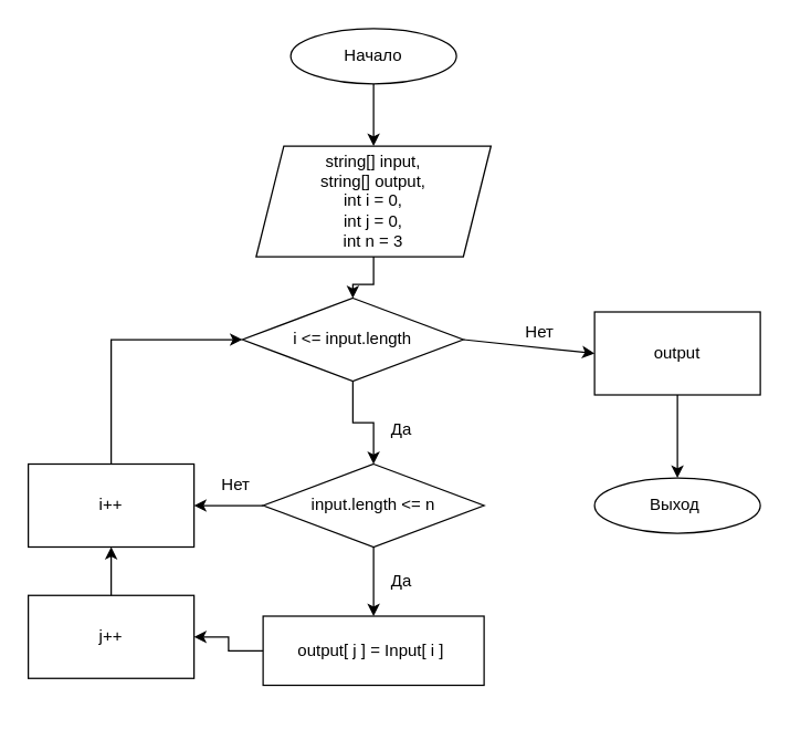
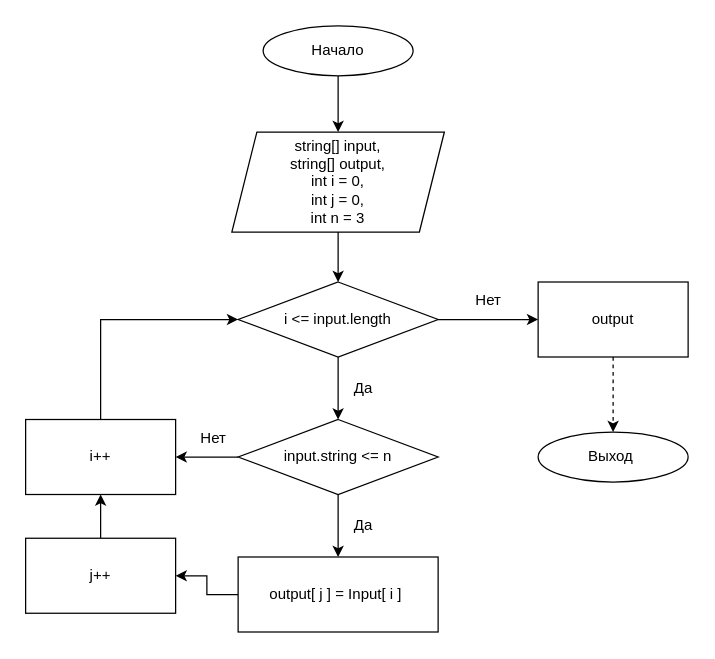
  <mxCell id="0" />
  <mxCell id="1" parent="0" />
  <mxCell id="2" style="edgeStyle=orthogonalEdgeStyle;rounded=0;orthogonalLoop=1;jettySize=auto;html=1;entryX=0.5;entryY=0;entryDx=0;entryDy=0;" edge="1" parent="1" source="3" target="5"><mxGeometry relative="1" as="geometry" /></mxCell>
  <mxCell id="3" value="Начало" style="ellipse;whiteSpace=wrap;html=1;" vertex="1" parent="1"><mxGeometry x="210" y="20" width="120" height="40" as="geometry" /></mxCell>
  <mxCell id="4" value="" style="edgeStyle=orthogonalEdgeStyle;rounded=0;orthogonalLoop=1;jettySize=auto;html=1;" edge="1" parent="1" source="5" target="7"><mxGeometry relative="1" as="geometry" /></mxCell>
  <mxCell id="5" value="string[] input,&lt;br&gt;string[] output,&lt;br&gt;int i = 0,&lt;br&gt;int j = 0,&lt;br&gt;int n = 3" style="shape=parallelogram;perimeter=parallelogramPerimeter;whiteSpace=wrap;html=1;fixedSize=1;" vertex="1" parent="1"><mxGeometry x="185" y="105" width="170" height="80" as="geometry" /></mxCell>
  <mxCell id="6" style="edgeStyle=orthogonalEdgeStyle;rounded=0;orthogonalLoop=1;jettySize=auto;html=1;exitX=0.5;exitY=1;exitDx=0;exitDy=0;" edge="1" parent="1" source="7" target="10"><mxGeometry relative="1" as="geometry" /></mxCell>
- <mxCell id="7" value="i &amp;lt;= input.length" style="rhombus;whiteSpace=wrap;html=1;" vertex="1" parent="1"><mxGeometry x="175" y="215" width="160" height="60" as="geometry" /></mxCell>
+ <mxCell id="7" value="i &amp;lt;= input.length" style="rhombus;whiteSpace=wrap;html=1;" vertex="1" parent="1"><mxGeometry x="190" y="225" width="160" height="60" as="geometry" /></mxCell>
  <mxCell id="8" value="" style="edgeStyle=orthogonalEdgeStyle;rounded=0;orthogonalLoop=1;jettySize=auto;html=1;" edge="1" parent="1" source="10" target="15"><mxGeometry relative="1" as="geometry" /></mxCell>
  <mxCell id="9" value="" style="edgeStyle=orthogonalEdgeStyle;rounded=0;orthogonalLoop=1;jettySize=auto;html=1;" edge="1" parent="1" source="10" target="20"><mxGeometry relative="1" as="geometry" /></mxCell>
- <mxCell id="10" value="input.length &amp;lt;= n" style="rhombus;whiteSpace=wrap;html=1;" vertex="1" parent="1"><mxGeometry x="190" y="335" width="160" height="60" as="geometry" /></mxCell>
+ <mxCell id="10" value="input.string &amp;lt;= n" style="rhombus;whiteSpace=wrap;html=1;" vertex="1" parent="1"><mxGeometry x="190" y="335" width="160" height="60" as="geometry" /></mxCell>
  <mxCell id="11" value="Да" style="text;html=1;align=center;verticalAlign=middle;resizable=0;points=[];autosize=1;strokeColor=none;fillColor=none;" vertex="1" parent="1"><mxGeometry x="270" y="295" width="40" height="30" as="geometry" /></mxCell>
  <mxCell id="12" value="" style="edgeStyle=none;orthogonalLoop=1;jettySize=auto;html=1;rounded=0;exitX=1;exitY=0.5;exitDx=0;exitDy=0;exitPerimeter=0;" edge="1" parent="1" source="7"><mxGeometry width="100" relative="1" as="geometry"><mxPoint x="360" y="255" as="sourcePoint" /><mxPoint x="430" y="255" as="targetPoint" /><Array as="points" /></mxGeometry></mxCell>
  <mxCell id="13" value="Нет" style="text;html=1;align=center;verticalAlign=middle;resizable=0;points=[];autosize=1;strokeColor=none;fillColor=none;" vertex="1" parent="1"><mxGeometry x="370" y="225" width="40" height="30" as="geometry" /></mxCell>
  <mxCell id="14" value="" style="edgeStyle=orthogonalEdgeStyle;rounded=0;orthogonalLoop=1;jettySize=auto;html=1;" edge="1" parent="1" source="15" target="18"><mxGeometry relative="1" as="geometry" /></mxCell>
- <mxCell id="15" value="output[ j ] = Input[ i ]&amp;nbsp;" style="whiteSpace=wrap;html=1;" vertex="1" parent="1"><mxGeometry x="190" y="445" width="160" height="50" as="geometry" /></mxCell>
+ <mxCell id="15" value="output[ j ] = Input[ i ]&amp;nbsp;" style="whiteSpace=wrap;html=1;" vertex="1" parent="1"><mxGeometry x="190" y="445" width="160" height="60" as="geometry" /></mxCell>
  <mxCell id="16" value="Да" style="text;html=1;align=center;verticalAlign=middle;resizable=0;points=[];autosize=1;strokeColor=none;fillColor=none;" vertex="1" parent="1"><mxGeometry x="270" y="405" width="40" height="30" as="geometry" /></mxCell>
  <mxCell id="17" style="edgeStyle=orthogonalEdgeStyle;rounded=0;orthogonalLoop=1;jettySize=auto;html=1;exitX=0.5;exitY=0;exitDx=0;exitDy=0;entryX=0.5;entryY=1;entryDx=0;entryDy=0;" edge="1" parent="1" source="18" target="20"><mxGeometry relative="1" as="geometry" /></mxCell>
  <mxCell id="18" value="j++" style="whiteSpace=wrap;html=1;" vertex="1" parent="1"><mxGeometry x="20" y="430" width="120" height="60" as="geometry" /></mxCell>
  <mxCell id="19" style="edgeStyle=orthogonalEdgeStyle;rounded=0;orthogonalLoop=1;jettySize=auto;html=1;exitX=0.5;exitY=0;exitDx=0;exitDy=0;entryX=0;entryY=0.5;entryDx=0;entryDy=0;" edge="1" parent="1" source="20" target="7"><mxGeometry relative="1" as="geometry" /></mxCell>
  <mxCell id="20" value="i++" style="whiteSpace=wrap;html=1;" vertex="1" parent="1"><mxGeometry x="20" y="335" width="120" height="60" as="geometry" /></mxCell>
  <mxCell id="21" value="Нет" style="text;html=1;align=center;verticalAlign=middle;resizable=0;points=[];autosize=1;strokeColor=none;fillColor=none;" vertex="1" parent="1"><mxGeometry x="150" y="335" width="40" height="30" as="geometry" /></mxCell>
- <mxCell id="22" value="" style="edgeStyle=orthogonalEdgeStyle;rounded=0;orthogonalLoop=1;jettySize=auto;html=1;" edge="1" parent="1" source="23" target="24"><mxGeometry relative="1" as="geometry" /></mxCell>
+ <mxCell id="22" value="" style="edgeStyle=orthogonalEdgeStyle;rounded=0;orthogonalLoop=1;jettySize=auto;html=1;dashed=1;" edge="1" parent="1" source="23" target="24"><mxGeometry relative="1" as="geometry" /></mxCell>
  <mxCell id="23" value="output" style="whiteSpace=wrap;html=1;" vertex="1" parent="1"><mxGeometry x="430" y="225" width="120" height="60" as="geometry" /></mxCell>
  <mxCell id="24" value="Выход&amp;nbsp;" style="ellipse;whiteSpace=wrap;html=1;" vertex="1" parent="1"><mxGeometry x="430" y="345" width="120" height="40" as="geometry" /></mxCell>
